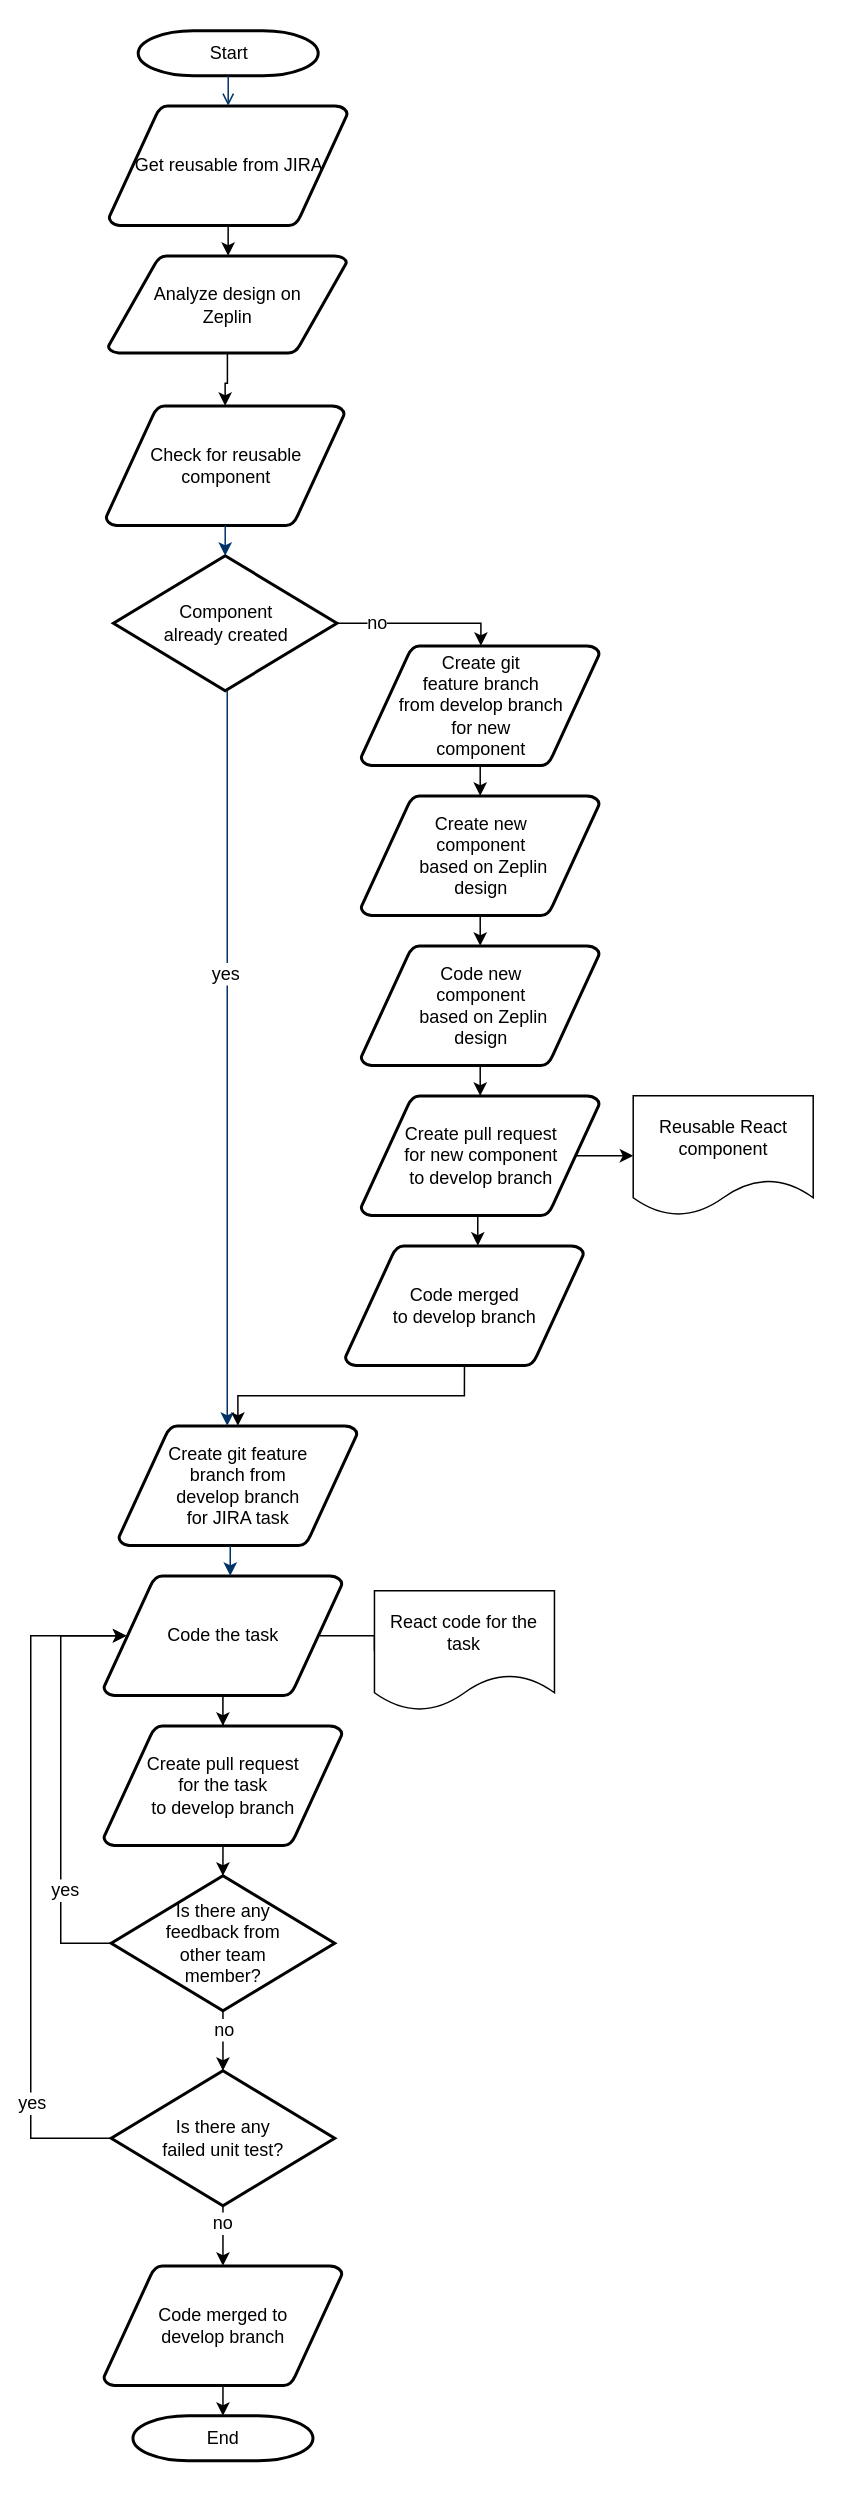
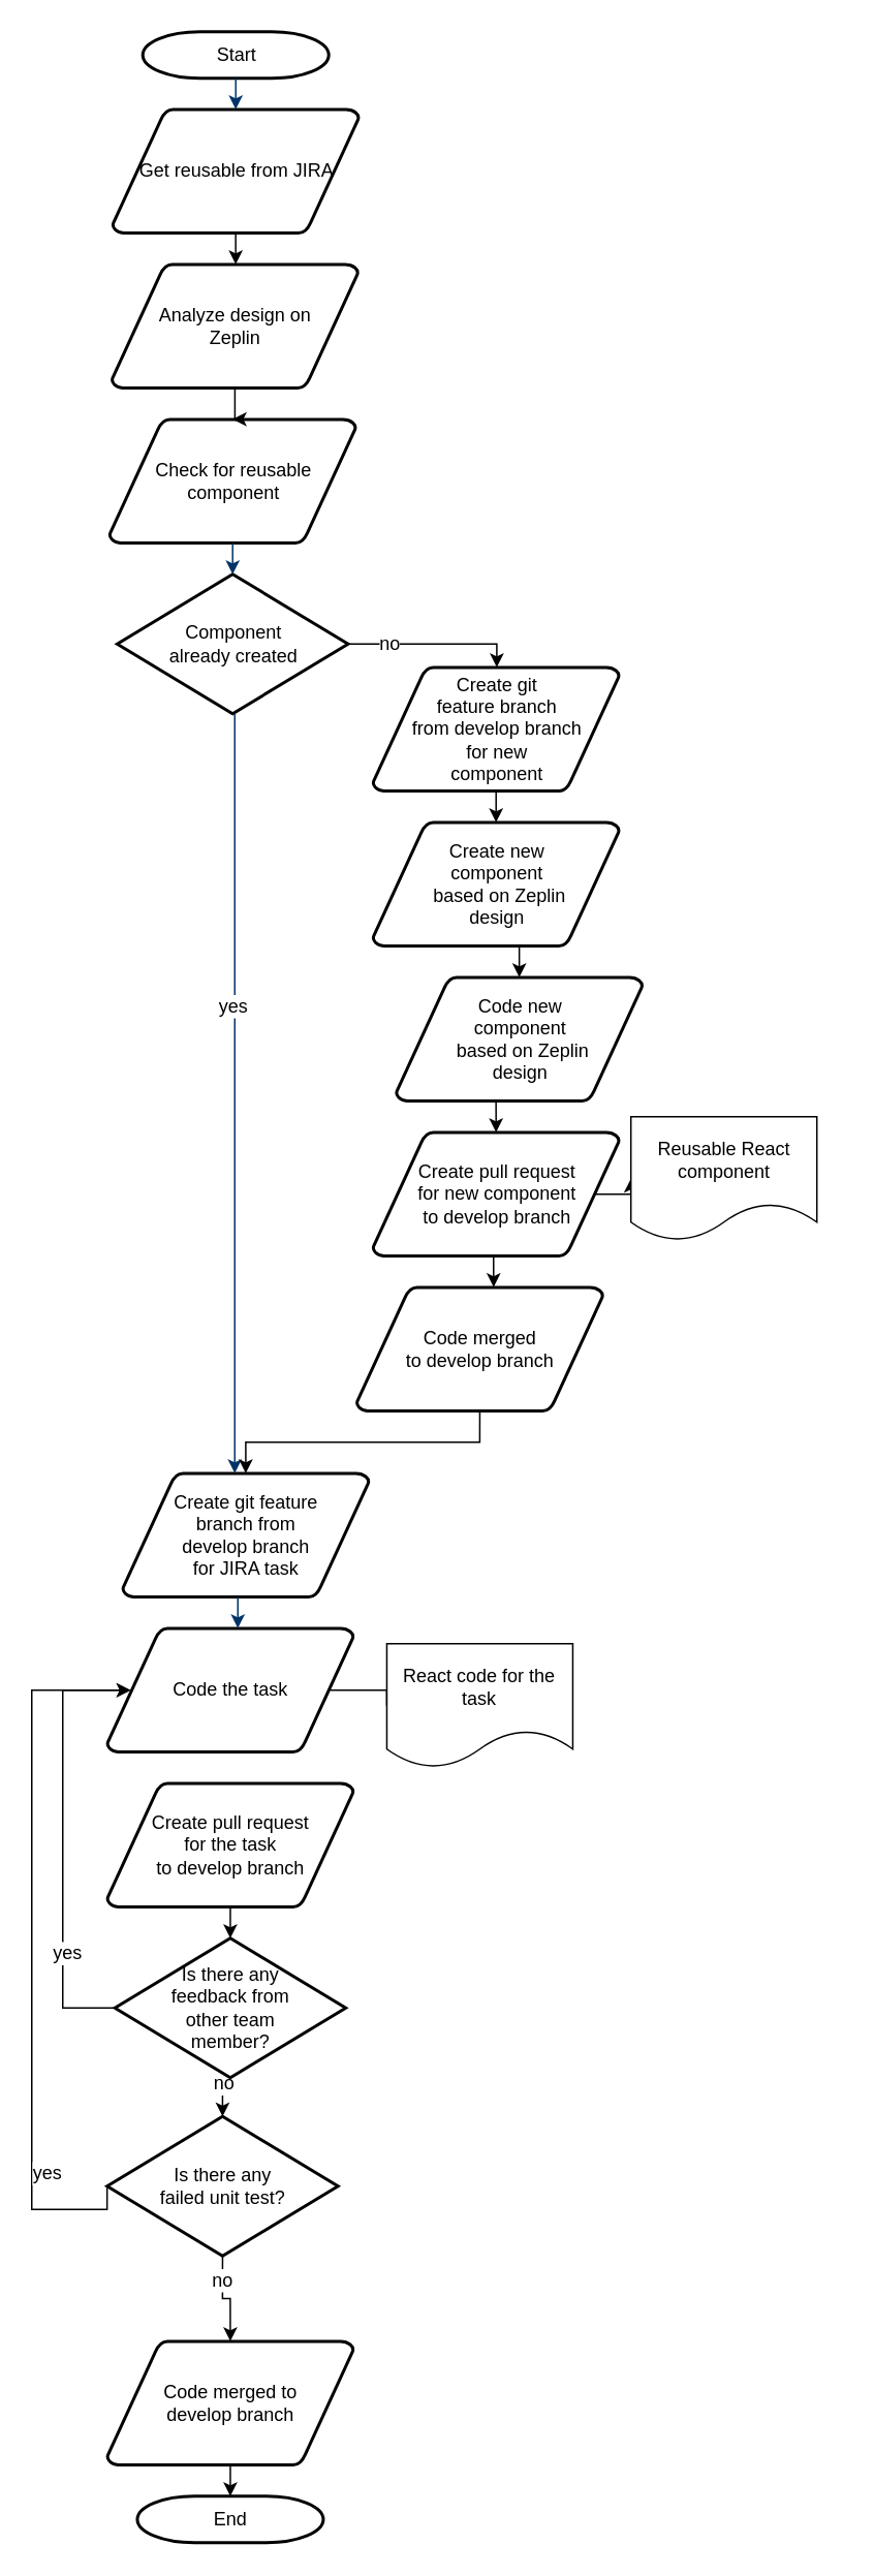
  <mxCell id="0" />
  <mxCell id="1" parent="0" />
  <mxCell id="2" value="&lt;div&gt;Start&lt;/div&gt;" style="shape=mxgraph.flowchart.terminator;strokeWidth=2;gradientColor=none;gradientDirection=north;fontStyle=0;html=1;" parent="1" vertex="1"><mxGeometry x="91.64" y="20" width="120" height="30" as="geometry" /></mxCell>
  <mxCell id="3" value="" style="edgeStyle=orthogonalEdgeStyle;rounded=0;orthogonalLoop=1;jettySize=auto;html=1;" edge="1" parent="1" source="4" target="19"><mxGeometry relative="1" as="geometry" /></mxCell>
  <mxCell id="4" value="Get reusable from JIRA" style="shape=mxgraph.flowchart.data;strokeWidth=2;gradientColor=none;gradientDirection=north;fontStyle=0;html=1;" parent="1" vertex="1"><mxGeometry x="72.14" y="70" width="159" height="80" as="geometry" /></mxCell>
  <mxCell id="5" value="&lt;div&gt;Create git feature&lt;/div&gt;&lt;div&gt;branch from &lt;br&gt;&lt;/div&gt;&lt;div&gt;develop branch &lt;br&gt;&lt;/div&gt;&lt;div&gt;for JIRA task&lt;/div&gt;" style="shape=mxgraph.flowchart.data;strokeWidth=2;gradientColor=none;gradientDirection=north;fontStyle=0;html=1;" parent="1" vertex="1"><mxGeometry x="78.64" y="950" width="159" height="80" as="geometry" /></mxCell>
  <mxCell id="6" value="&lt;div&gt;Check for reusable&lt;/div&gt;&lt;div&gt; component&lt;/div&gt;" style="shape=mxgraph.flowchart.data;strokeWidth=2;gradientColor=none;gradientDirection=north;fontStyle=0;html=1;" parent="1" vertex="1"><mxGeometry x="70.14" y="270" width="159" height="80" as="geometry" /></mxCell>
  <mxCell id="7" style="edgeStyle=orthogonalEdgeStyle;rounded=0;orthogonalLoop=1;jettySize=auto;html=1;exitX=1;exitY=0.5;exitDx=0;exitDy=0;exitPerimeter=0;" edge="1" parent="1" source="9" target="21"><mxGeometry relative="1" as="geometry"><Array as="points"><mxPoint x="320.14" y="415" /></Array></mxGeometry></mxCell>
  <mxCell id="8" value="&lt;div&gt;no&lt;/div&gt;" style="text;html=1;align=center;verticalAlign=middle;resizable=0;points=[];;labelBackgroundColor=#ffffff;" vertex="1" connectable="0" parent="7"><mxGeometry x="-0.537" y="1" relative="1" as="geometry"><mxPoint as="offset" /></mxGeometry></mxCell>
  <mxCell id="9" value="Component&lt;br&gt;already created" style="shape=mxgraph.flowchart.decision;strokeWidth=2;gradientColor=none;gradientDirection=north;fontStyle=0;html=1;" parent="1" vertex="1"><mxGeometry x="75.14" y="370" width="149" height="90" as="geometry" /></mxCell>
- <mxCell id="10" style="fontStyle=1;strokeColor=#003366;strokeWidth=1;html=1;endArrow=open;" parent="1" source="2" target="4" edge="1"><mxGeometry relative="1" as="geometry" /></mxCell>
+ <mxCell id="10" style="fontStyle=1;strokeColor=#003366;strokeWidth=1;html=1;" parent="1" source="2" target="4" edge="1"><mxGeometry relative="1" as="geometry" /></mxCell>
  <mxCell id="11" style="entryX=0.5;entryY=0;entryPerimeter=0;fontStyle=1;strokeColor=#003366;strokeWidth=1;html=1;" parent="1" source="6" target="9" edge="1"><mxGeometry relative="1" as="geometry" /></mxCell>
  <mxCell id="12" value="" style="edgeStyle=elbowEdgeStyle;elbow=horizontal;fontColor=#001933;fontStyle=1;strokeColor=#003366;strokeWidth=1;html=1;" parent="1" source="9" target="5" edge="1"><mxGeometry x="1.64" y="170" width="100" height="100" as="geometry"><mxPoint x="-158.36" y="210" as="sourcePoint" /><mxPoint x="-58.36" y="110" as="targetPoint" /></mxGeometry></mxCell>
  <mxCell id="13" value="&lt;div&gt;yes&lt;/div&gt;" style="text;html=1;align=center;verticalAlign=middle;resizable=0;points=[];;labelBackgroundColor=#ffffff;" vertex="1" connectable="0" parent="12"><mxGeometry relative="1" as="geometry"><mxPoint x="-2" y="-57" as="offset" /></mxGeometry></mxCell>
  <mxCell id="14" style="edgeStyle=orthogonalEdgeStyle;rounded=0;orthogonalLoop=1;jettySize=auto;html=1;exitX=0.905;exitY=0.5;exitDx=0;exitDy=0;exitPerimeter=0;entryX=0;entryY=0.5;entryDx=0;entryDy=0;endArrow=none;" edge="1" parent="1" source="16" target="30"><mxGeometry relative="1" as="geometry" /></mxCell>
- <mxCell id="15" style="edgeStyle=orthogonalEdgeStyle;rounded=0;orthogonalLoop=1;jettySize=auto;html=1;exitX=0.5;exitY=1;exitDx=0;exitDy=0;exitPerimeter=0;" edge="1" parent="1" source="16" target="32"><mxGeometry relative="1" as="geometry" /></mxCell>
  <mxCell id="16" value="Code the task" style="shape=mxgraph.flowchart.data;strokeWidth=2;gradientColor=none;gradientDirection=north;fontStyle=0;html=1;" parent="1" vertex="1"><mxGeometry x="68.64" y="1050" width="159" height="80" as="geometry" /></mxCell>
  <mxCell id="17" value="" style="edgeStyle=elbowEdgeStyle;elbow=horizontal;fontStyle=1;strokeColor=#003366;strokeWidth=1;html=1;" parent="1" source="5" target="16" edge="1"><mxGeometry x="-0.86" y="630" width="100" height="100" as="geometry"><mxPoint x="-160.86" y="670" as="sourcePoint" /><mxPoint x="-60.86" y="570" as="targetPoint" /></mxGeometry></mxCell>
  <mxCell id="18" value="" style="edgeStyle=orthogonalEdgeStyle;rounded=0;orthogonalLoop=1;jettySize=auto;html=1;" edge="1" parent="1" source="19" target="6"><mxGeometry relative="1" as="geometry" /></mxCell>
- <mxCell id="19" value="Analyze design on&lt;br&gt;Zeplin" style="shape=mxgraph.flowchart.data;strokeWidth=2;gradientColor=none;gradientDirection=north;fontStyle=0;html=1;" vertex="1" parent="1"><mxGeometry x="71.64" y="170" width="159" height="65" as="geometry" /></mxCell>
+ <mxCell id="19" value="Analyze design on&lt;br&gt;Zeplin" style="shape=mxgraph.flowchart.data;strokeWidth=2;gradientColor=none;gradientDirection=north;fontStyle=0;html=1;" vertex="1" parent="1"><mxGeometry x="71.64" y="170" width="159" height="80" as="geometry" /></mxCell>
  <mxCell id="20" style="edgeStyle=orthogonalEdgeStyle;rounded=0;orthogonalLoop=1;jettySize=auto;html=1;exitX=0.5;exitY=1;exitDx=0;exitDy=0;exitPerimeter=0;entryX=0.5;entryY=0;entryDx=0;entryDy=0;entryPerimeter=0;" edge="1" parent="1" source="21" target="23"><mxGeometry relative="1" as="geometry" /></mxCell>
  <mxCell id="21" value="&lt;div&gt;Create git &lt;br&gt;&lt;/div&gt;&lt;div&gt;feature branch&lt;/div&gt;&lt;div&gt;from develop branch&lt;/div&gt;&lt;div&gt;for new&lt;/div&gt;&lt;div&gt;component&lt;br&gt;&lt;/div&gt;" style="shape=mxgraph.flowchart.data;strokeWidth=2;gradientColor=none;gradientDirection=north;fontStyle=0;html=1;" vertex="1" parent="1"><mxGeometry x="240.14" y="430" width="159" height="80" as="geometry" /></mxCell>
  <mxCell id="22" style="edgeStyle=orthogonalEdgeStyle;rounded=0;orthogonalLoop=1;jettySize=auto;html=1;exitX=0.5;exitY=1;exitDx=0;exitDy=0;exitPerimeter=0;entryX=0.5;entryY=0;entryDx=0;entryDy=0;entryPerimeter=0;" edge="1" parent="1" source="23" target="25"><mxGeometry relative="1" as="geometry" /></mxCell>
  <mxCell id="23" value="&lt;div&gt;Create new&lt;/div&gt;&lt;div&gt;component&lt;br&gt;&lt;/div&gt;&lt;div&gt;&amp;nbsp;based on Zeplin&lt;/div&gt;&lt;div&gt;design&lt;br&gt;&lt;/div&gt;" style="shape=mxgraph.flowchart.data;strokeWidth=2;gradientColor=none;gradientDirection=north;fontStyle=0;html=1;" vertex="1" parent="1"><mxGeometry x="240.14" y="530" width="159" height="80" as="geometry" /></mxCell>
  <mxCell id="24" style="edgeStyle=orthogonalEdgeStyle;rounded=0;orthogonalLoop=1;jettySize=auto;html=1;exitX=0.5;exitY=1;exitDx=0;exitDy=0;exitPerimeter=0;entryX=0.5;entryY=0;entryDx=0;entryDy=0;entryPerimeter=0;" edge="1" parent="1" source="25" target="28"><mxGeometry relative="1" as="geometry" /></mxCell>
- <mxCell id="25" value="&lt;div&gt;Code new&lt;/div&gt;&lt;div&gt;component&lt;br&gt;&lt;/div&gt;&lt;div&gt;&amp;nbsp;based on Zeplin&lt;/div&gt;&lt;div&gt;design&lt;br&gt;&lt;/div&gt;" style="shape=mxgraph.flowchart.data;strokeWidth=2;gradientColor=none;gradientDirection=north;fontStyle=0;html=1;" vertex="1" parent="1"><mxGeometry x="240.14" y="630" width="159" height="80" as="geometry" /></mxCell>
+ <mxCell id="25" value="&lt;div&gt;Code new&lt;/div&gt;&lt;div&gt;component&lt;br&gt;&lt;/div&gt;&lt;div&gt;&amp;nbsp;based on Zeplin&lt;/div&gt;&lt;div&gt;design&lt;br&gt;&lt;/div&gt;" style="shape=mxgraph.flowchart.data;strokeWidth=2;gradientColor=none;gradientDirection=north;fontStyle=0;html=1;" vertex="1" parent="1"><mxGeometry x="255.14" y="630" width="159" height="80" as="geometry" /></mxCell>
  <mxCell id="26" style="edgeStyle=orthogonalEdgeStyle;rounded=0;orthogonalLoop=1;jettySize=auto;html=1;exitX=0.905;exitY=0.5;exitDx=0;exitDy=0;exitPerimeter=0;entryX=0;entryY=0.5;entryDx=0;entryDy=0;" edge="1" parent="1" source="28" target="29"><mxGeometry relative="1" as="geometry" /></mxCell>
  <mxCell id="27" style="edgeStyle=orthogonalEdgeStyle;rounded=0;orthogonalLoop=1;jettySize=auto;html=1;exitX=0.5;exitY=1;exitDx=0;exitDy=0;exitPerimeter=0;entryX=0.556;entryY=-0.001;entryDx=0;entryDy=0;entryPerimeter=0;" edge="1" parent="1" source="28" target="44"><mxGeometry relative="1" as="geometry" /></mxCell>
  <mxCell id="28" value="&lt;div&gt;Create pull request&lt;/div&gt;&lt;div&gt;for new component&lt;br&gt;to develop branch&lt;br&gt;&lt;/div&gt;" style="shape=mxgraph.flowchart.data;strokeWidth=2;gradientColor=none;gradientDirection=north;fontStyle=0;html=1;" vertex="1" parent="1"><mxGeometry x="240.14" y="730" width="159" height="80" as="geometry" /></mxCell>
- <mxCell id="29" value="Reusable React component" style="shape=document;whiteSpace=wrap;html=1;boundedLbl=1;" vertex="1" parent="1"><mxGeometry x="421.64" y="730" width="120" height="80" as="geometry" /></mxCell>
+ <mxCell id="29" value="Reusable React component" style="shape=document;whiteSpace=wrap;html=1;boundedLbl=1;" vertex="1" parent="1"><mxGeometry x="406.64" y="720" width="120" height="80" as="geometry" /></mxCell>
  <mxCell id="30" value="React code for the task" style="shape=document;whiteSpace=wrap;html=1;boundedLbl=1;" vertex="1" parent="1"><mxGeometry x="249.14" y="1060" width="120" height="80" as="geometry" /></mxCell>
  <mxCell id="31" style="edgeStyle=orthogonalEdgeStyle;rounded=0;orthogonalLoop=1;jettySize=auto;html=1;exitX=0.5;exitY=1;exitDx=0;exitDy=0;exitPerimeter=0;entryX=0.5;entryY=0;entryDx=0;entryDy=0;entryPerimeter=0;" edge="1" parent="1" source="32" target="37"><mxGeometry relative="1" as="geometry" /></mxCell>
  <mxCell id="32" value="&lt;div&gt;Create pull request&lt;/div&gt;&lt;div&gt;for the task&lt;br&gt;to develop branch&lt;br&gt;&lt;/div&gt;" style="shape=mxgraph.flowchart.data;strokeWidth=2;gradientColor=none;gradientDirection=north;fontStyle=0;html=1;" vertex="1" parent="1"><mxGeometry x="68.64" y="1150" width="159" height="80" as="geometry" /></mxCell>
  <mxCell id="33" style="edgeStyle=orthogonalEdgeStyle;rounded=0;orthogonalLoop=1;jettySize=auto;html=1;exitX=0.5;exitY=1;exitDx=0;exitDy=0;exitPerimeter=0;entryX=0.5;entryY=0;entryDx=0;entryDy=0;entryPerimeter=0;" edge="1" parent="1" source="37" target="42"><mxGeometry relative="1" as="geometry" /></mxCell>
  <mxCell id="34" value="no" style="text;html=1;align=center;verticalAlign=middle;resizable=0;points=[];;labelBackgroundColor=#ffffff;" vertex="1" connectable="0" parent="33"><mxGeometry x="-0.412" relative="1" as="geometry"><mxPoint as="offset" /></mxGeometry></mxCell>
  <mxCell id="35" style="edgeStyle=orthogonalEdgeStyle;rounded=0;orthogonalLoop=1;jettySize=auto;html=1;exitX=0;exitY=0.5;exitDx=0;exitDy=0;exitPerimeter=0;entryX=0.095;entryY=0.5;entryDx=0;entryDy=0;entryPerimeter=0;" edge="1" parent="1" source="37" target="16"><mxGeometry relative="1" as="geometry"><Array as="points"><mxPoint x="40" y="1295" /><mxPoint x="40" y="1090" /></Array></mxGeometry></mxCell>
  <mxCell id="36" value="yes" style="text;html=1;align=center;verticalAlign=middle;resizable=0;points=[];;labelBackgroundColor=#ffffff;" vertex="1" connectable="0" parent="35"><mxGeometry x="-0.508" y="-2" relative="1" as="geometry"><mxPoint as="offset" /></mxGeometry></mxCell>
  <mxCell id="37" value="&lt;div&gt;Is there any&lt;/div&gt;&lt;div&gt;feedback from&lt;/div&gt;&lt;div&gt;other team&lt;/div&gt;&lt;div&gt;member?&lt;br&gt;&lt;/div&gt;" style="shape=mxgraph.flowchart.decision;strokeWidth=2;gradientColor=none;gradientDirection=north;fontStyle=0;html=1;" vertex="1" parent="1"><mxGeometry x="73.64" y="1250" width="149" height="90" as="geometry" /></mxCell>
  <mxCell id="38" style="edgeStyle=orthogonalEdgeStyle;rounded=0;orthogonalLoop=1;jettySize=auto;html=1;exitX=0.5;exitY=1;exitDx=0;exitDy=0;exitPerimeter=0;entryX=0.5;entryY=0;entryDx=0;entryDy=0;entryPerimeter=0;" edge="1" parent="1" source="42" target="46"><mxGeometry relative="1" as="geometry" /></mxCell>
  <mxCell id="39" value="no" style="text;html=1;align=center;verticalAlign=middle;resizable=0;points=[];;labelBackgroundColor=#ffffff;" vertex="1" connectable="0" parent="38"><mxGeometry x="-0.471" y="-1" relative="1" as="geometry"><mxPoint as="offset" /></mxGeometry></mxCell>
  <mxCell id="40" style="edgeStyle=orthogonalEdgeStyle;rounded=0;orthogonalLoop=1;jettySize=auto;html=1;exitX=0;exitY=0.5;exitDx=0;exitDy=0;exitPerimeter=0;entryX=0.095;entryY=0.5;entryDx=0;entryDy=0;entryPerimeter=0;" edge="1" parent="1" source="42" target="16"><mxGeometry relative="1" as="geometry"><Array as="points"><mxPoint x="20" y="1425" /><mxPoint x="20" y="1090" /></Array></mxGeometry></mxCell>
  <mxCell id="41" value="yes" style="text;html=1;align=center;verticalAlign=middle;resizable=0;points=[];;labelBackgroundColor=#ffffff;" vertex="1" connectable="0" parent="40"><mxGeometry x="-0.766" y="-24" relative="1" as="geometry"><mxPoint as="offset" /></mxGeometry></mxCell>
- <mxCell id="42" value="&lt;div&gt;Is there any&lt;/div&gt;&lt;div&gt;failed unit test?&lt;br&gt;&lt;/div&gt;" style="shape=mxgraph.flowchart.decision;strokeWidth=2;gradientColor=none;gradientDirection=north;fontStyle=0;html=1;" vertex="1" parent="1"><mxGeometry x="73.64" y="1380" width="149" height="90" as="geometry" /></mxCell>
+ <mxCell id="42" value="&lt;div&gt;Is there any&lt;/div&gt;&lt;div&gt;failed unit test?&lt;br&gt;&lt;/div&gt;" style="shape=mxgraph.flowchart.decision;strokeWidth=2;gradientColor=none;gradientDirection=north;fontStyle=0;html=1;" vertex="1" parent="1"><mxGeometry x="68.64" y="1365" width="149" height="90" as="geometry" /></mxCell>
  <mxCell id="43" style="edgeStyle=orthogonalEdgeStyle;rounded=0;orthogonalLoop=1;jettySize=auto;html=1;exitX=0.5;exitY=1;exitDx=0;exitDy=0;exitPerimeter=0;" edge="1" parent="1" source="44" target="5"><mxGeometry relative="1" as="geometry" /></mxCell>
  <mxCell id="44" value="&lt;div&gt;Code merged&lt;/div&gt;&lt;div&gt;to develop branch&lt;br&gt;&lt;/div&gt;" style="shape=mxgraph.flowchart.data;strokeWidth=2;gradientColor=none;gradientDirection=north;fontStyle=0;html=1;" vertex="1" parent="1"><mxGeometry x="229.64" y="830" width="159" height="80" as="geometry" /></mxCell>
  <mxCell id="45" style="edgeStyle=orthogonalEdgeStyle;rounded=0;orthogonalLoop=1;jettySize=auto;html=1;exitX=0.5;exitY=1;exitDx=0;exitDy=0;exitPerimeter=0;entryX=0.5;entryY=0;entryDx=0;entryDy=0;entryPerimeter=0;" edge="1" parent="1" source="46" target="47"><mxGeometry relative="1" as="geometry" /></mxCell>
  <mxCell id="46" value="&lt;div&gt;Code merged to&lt;/div&gt;&lt;div&gt;develop branch&lt;br&gt;&lt;/div&gt;" style="shape=mxgraph.flowchart.data;strokeWidth=2;gradientColor=none;gradientDirection=north;fontStyle=0;html=1;" vertex="1" parent="1"><mxGeometry x="68.64" y="1510" width="159" height="80" as="geometry" /></mxCell>
  <mxCell id="47" value="&lt;div&gt;End&lt;/div&gt;" style="shape=mxgraph.flowchart.terminator;strokeWidth=2;gradientColor=none;gradientDirection=north;fontStyle=0;html=1;" vertex="1" parent="1"><mxGeometry x="88.14" y="1610" width="120" height="30" as="geometry" /></mxCell>
